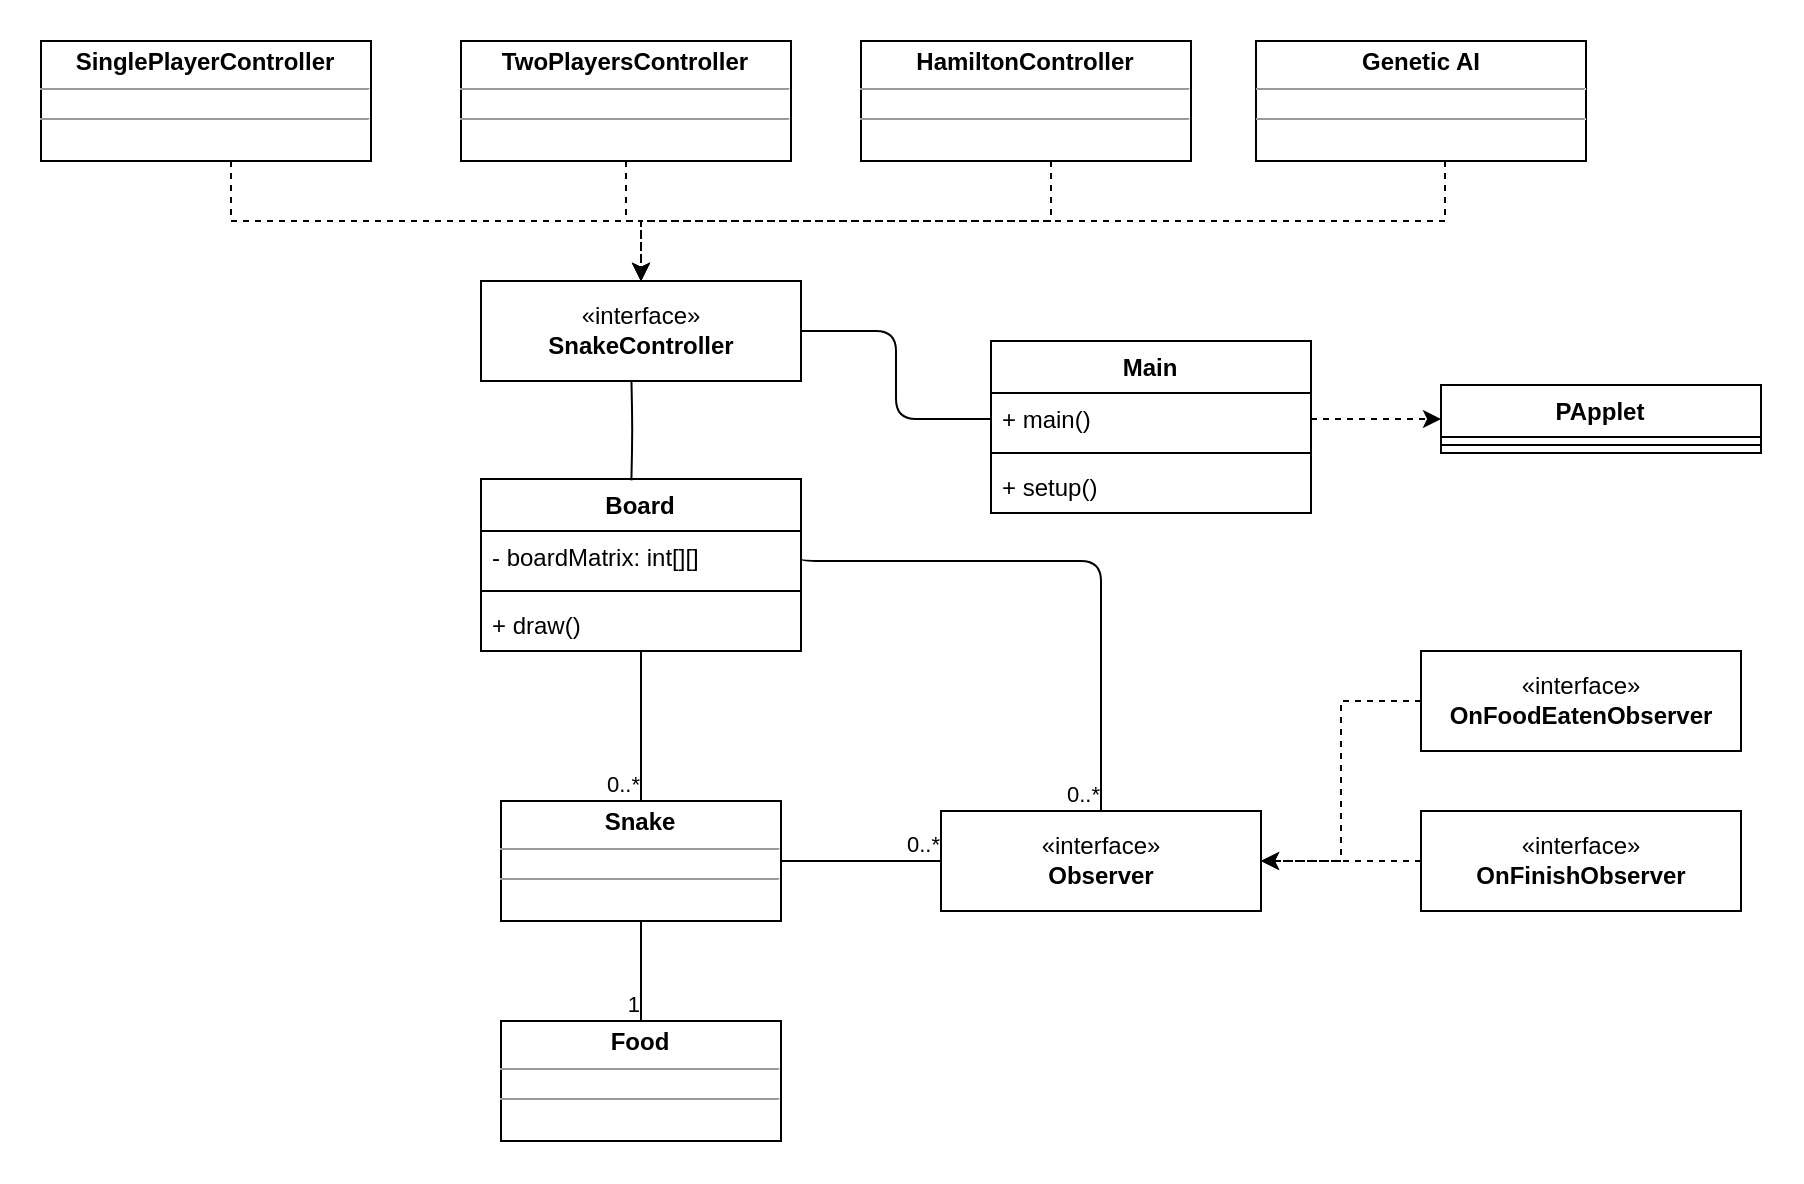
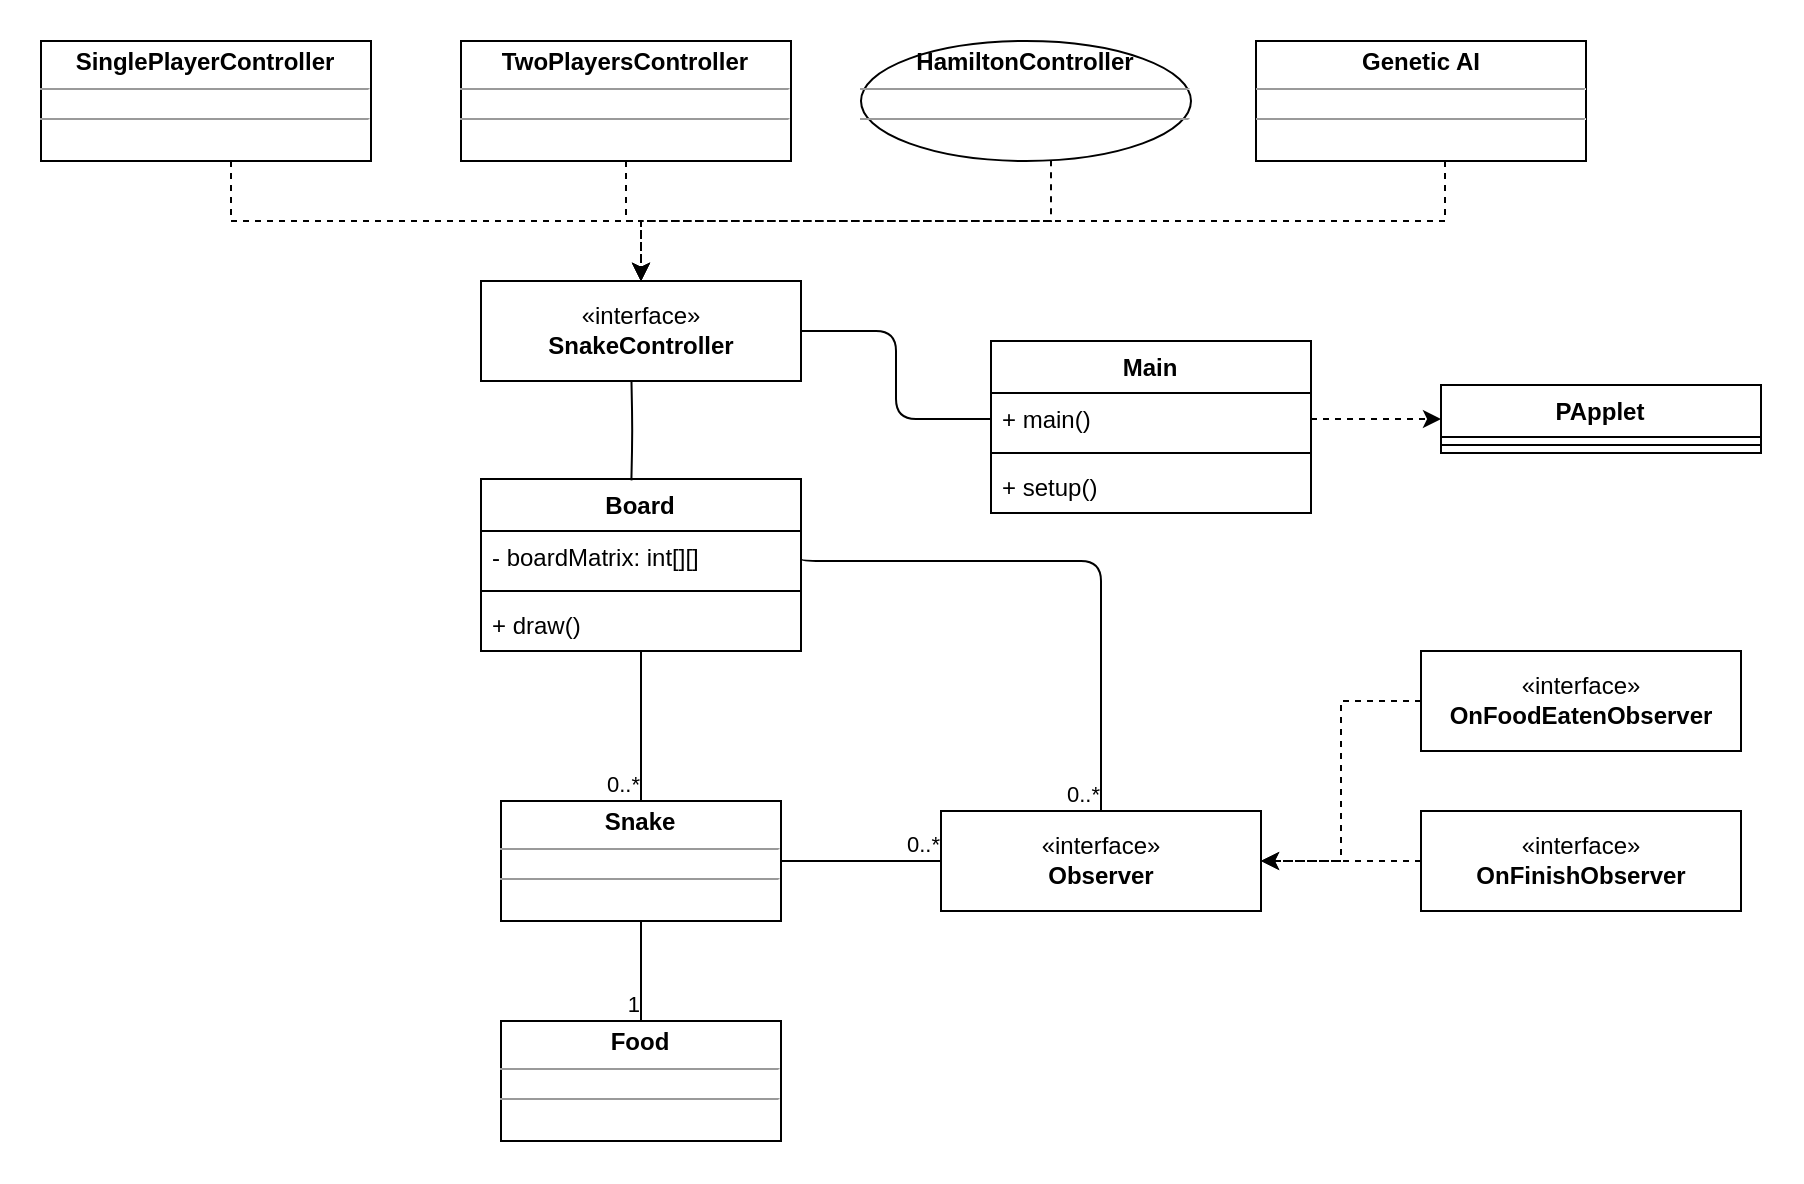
  <mxCell id="0" />
  <mxCell id="1" parent="0" />
  <mxCell id="2" value="&lt;p style=&quot;margin: 0px ; margin-top: 4px ; text-align: center&quot;&gt;&lt;b&gt;Snake&lt;/b&gt;&lt;/p&gt;&lt;hr size=&quot;1&quot;&gt;&lt;div style=&quot;height: 2px&quot;&gt;&lt;/div&gt;&lt;hr size=&quot;1&quot;&gt;&lt;div style=&quot;height: 2px&quot;&gt;&lt;/div&gt;" style="verticalAlign=top;align=left;overflow=fill;fontSize=12;fontFamily=Helvetica;html=1;" parent="1" vertex="1"><mxGeometry x="250" y="400" width="140" height="60" as="geometry" /></mxCell>
  <mxCell id="3" style="edgeStyle=orthogonalEdgeStyle;rounded=0;orthogonalLoop=1;jettySize=auto;html=1;entryX=1;entryY=0.5;entryDx=0;entryDy=0;dashed=1;" parent="1" source="4" target="12" edge="1"><mxGeometry relative="1" as="geometry" /></mxCell>
  <mxCell id="4" value="«interface»&lt;br&gt;&lt;b&gt;OnFoodEatenObserver&lt;/b&gt;" style="html=1;" parent="1" vertex="1"><mxGeometry x="710" y="325" width="160" height="50" as="geometry" /></mxCell>
  <mxCell id="5" value="" style="endArrow=none;html=1;edgeStyle=orthogonalEdgeStyle;entryX=0.5;entryY=0;entryDx=0;entryDy=0;exitX=0.5;exitY=1.009;exitDx=0;exitDy=0;exitPerimeter=0;" parent="1" source="18" target="2" edge="1"><mxGeometry relative="1" as="geometry"><mxPoint x="320" y="350" as="sourcePoint" /><mxPoint x="480" y="360" as="targetPoint" /></mxGeometry></mxCell>
  <mxCell id="6" value="0..*" style="edgeLabel;resizable=0;html=1;align=right;verticalAlign=bottom;" parent="5" connectable="0" vertex="1"><mxGeometry x="1" relative="1" as="geometry" /></mxCell>
  <mxCell id="7" value="&lt;p style=&quot;margin: 0px ; margin-top: 4px ; text-align: center&quot;&gt;&lt;b&gt;Food&lt;/b&gt;&lt;/p&gt;&lt;hr size=&quot;1&quot;&gt;&lt;div style=&quot;height: 2px&quot;&gt;&lt;/div&gt;&lt;hr size=&quot;1&quot;&gt;&lt;div style=&quot;height: 2px&quot;&gt;&lt;/div&gt;" style="verticalAlign=top;align=left;overflow=fill;fontSize=12;fontFamily=Helvetica;html=1;" parent="1" vertex="1"><mxGeometry x="250" y="510" width="140" height="60" as="geometry" /></mxCell>
  <mxCell id="8" value="" style="endArrow=none;html=1;edgeStyle=orthogonalEdgeStyle;exitX=0.5;exitY=1;exitDx=0;exitDy=0;entryX=0.5;entryY=0;entryDx=0;entryDy=0;" parent="1" source="2" target="7" edge="1"><mxGeometry relative="1" as="geometry"><mxPoint x="330" y="340" as="sourcePoint" /><mxPoint x="330" y="420" as="targetPoint" /></mxGeometry></mxCell>
  <mxCell id="9" value="1" style="edgeLabel;resizable=0;html=1;align=right;verticalAlign=bottom;" parent="8" connectable="0" vertex="1"><mxGeometry x="1" relative="1" as="geometry" /></mxCell>
  <mxCell id="10" style="edgeStyle=orthogonalEdgeStyle;rounded=0;orthogonalLoop=1;jettySize=auto;html=1;dashed=1;" parent="1" source="11" target="12" edge="1"><mxGeometry relative="1" as="geometry" /></mxCell>
  <mxCell id="11" value="«interface»&lt;br&gt;&lt;b&gt;OnFinishObserver&lt;/b&gt;" style="html=1;" parent="1" vertex="1"><mxGeometry x="710" y="405" width="160" height="50" as="geometry" /></mxCell>
  <mxCell id="12" value="«interface»&lt;br&gt;&lt;b&gt;Observer&lt;/b&gt;" style="html=1;" parent="1" vertex="1"><mxGeometry x="470" y="405" width="160" height="50" as="geometry" /></mxCell>
  <mxCell id="13" value="" style="endArrow=none;html=1;edgeStyle=orthogonalEdgeStyle;exitX=1;exitY=0.5;exitDx=0;exitDy=0;entryX=0;entryY=0.5;entryDx=0;entryDy=0;" parent="1" source="2" target="12" edge="1"><mxGeometry relative="1" as="geometry"><mxPoint x="330" y="340" as="sourcePoint" /><mxPoint x="330" y="410" as="targetPoint" /><Array as="points"><mxPoint x="470" y="430" /></Array></mxGeometry></mxCell>
  <mxCell id="14" value="0..*" style="edgeLabel;resizable=0;html=1;align=right;verticalAlign=bottom;" parent="13" connectable="0" vertex="1"><mxGeometry x="1" relative="1" as="geometry" /></mxCell>
  <mxCell id="15" value="Board" style="swimlane;fontStyle=1;align=center;verticalAlign=top;childLayout=stackLayout;horizontal=1;startSize=26;horizontalStack=0;resizeParent=1;resizeParentMax=0;resizeLast=0;collapsible=1;marginBottom=0;" parent="1" vertex="1"><mxGeometry x="240" y="239" width="160" height="86" as="geometry" /></mxCell>
  <mxCell id="16" value="- boardMatrix: int[][]" style="text;strokeColor=none;fillColor=none;align=left;verticalAlign=top;spacingLeft=4;spacingRight=4;overflow=hidden;rotatable=0;points=[[0,0.5],[1,0.5]];portConstraint=eastwest;" parent="15" vertex="1"><mxGeometry y="26" width="160" height="26" as="geometry" /></mxCell>
  <mxCell id="17" value="" style="line;strokeWidth=1;fillColor=none;align=left;verticalAlign=middle;spacingTop=-1;spacingLeft=3;spacingRight=3;rotatable=0;labelPosition=right;points=[];portConstraint=eastwest;" parent="15" vertex="1"><mxGeometry y="52" width="160" height="8" as="geometry" /></mxCell>
  <mxCell id="18" value="+ draw()" style="text;strokeColor=none;fillColor=none;align=left;verticalAlign=top;spacingLeft=4;spacingRight=4;overflow=hidden;rotatable=0;points=[[0,0.5],[1,0.5]];portConstraint=eastwest;" parent="15" vertex="1"><mxGeometry y="60" width="160" height="26" as="geometry" /></mxCell>
  <mxCell id="19" value="" style="endArrow=none;html=1;edgeStyle=orthogonalEdgeStyle;exitX=0.466;exitY=1.001;exitDx=0;exitDy=0;exitPerimeter=0;entryX=0.47;entryY=0.008;entryDx=0;entryDy=0;entryPerimeter=0;" parent="1" target="15" edge="1"><mxGeometry relative="1" as="geometry"><mxPoint x="315.24" y="190.06" as="sourcePoint" /><mxPoint x="315" y="230" as="targetPoint" /></mxGeometry></mxCell>
  <mxCell id="20" value="«interface»&lt;br&gt;&lt;b&gt;SnakeController&lt;/b&gt;" style="html=1;" parent="1" vertex="1"><mxGeometry x="240" y="140" width="160" height="50" as="geometry" /></mxCell>
  <mxCell id="21" style="edgeStyle=orthogonalEdgeStyle;rounded=0;orthogonalLoop=1;jettySize=auto;html=1;entryX=0.5;entryY=0;entryDx=0;entryDy=0;dashed=1;" parent="1" source="22" target="20" edge="1"><mxGeometry relative="1" as="geometry"><Array as="points"><mxPoint x="115" y="110" /><mxPoint x="320" y="110" /></Array></mxGeometry></mxCell>
  <mxCell id="22" value="&lt;p style=&quot;margin: 0px ; margin-top: 4px ; text-align: center&quot;&gt;&lt;b&gt;SinglePlayerController&lt;/b&gt;&lt;/p&gt;&lt;hr size=&quot;1&quot;&gt;&lt;div style=&quot;height: 2px&quot;&gt;&lt;/div&gt;&lt;hr size=&quot;1&quot;&gt;&lt;div style=&quot;height: 2px&quot;&gt;&lt;/div&gt;" style="verticalAlign=top;align=left;overflow=fill;fontSize=12;fontFamily=Helvetica;html=1;" parent="1" vertex="1"><mxGeometry x="20" y="20" width="165" height="60" as="geometry" /></mxCell>
  <mxCell id="23" style="edgeStyle=orthogonalEdgeStyle;rounded=0;orthogonalLoop=1;jettySize=auto;html=1;entryX=0.5;entryY=0;entryDx=0;entryDy=0;dashed=1;" parent="1" source="24" target="20" edge="1"><mxGeometry relative="1" as="geometry" /></mxCell>
  <mxCell id="24" value="&lt;p style=&quot;margin: 0px ; margin-top: 4px ; text-align: center&quot;&gt;&lt;b&gt;TwoPlayersController&lt;/b&gt;&lt;/p&gt;&lt;hr size=&quot;1&quot;&gt;&lt;div style=&quot;height: 2px&quot;&gt;&lt;/div&gt;&lt;hr size=&quot;1&quot;&gt;&lt;div style=&quot;height: 2px&quot;&gt;&lt;/div&gt;" style="verticalAlign=top;align=left;overflow=fill;fontSize=12;fontFamily=Helvetica;html=1;" parent="1" vertex="1"><mxGeometry x="230" y="20" width="165" height="60" as="geometry" /></mxCell>
  <mxCell id="25" style="edgeStyle=orthogonalEdgeStyle;rounded=0;orthogonalLoop=1;jettySize=auto;html=1;entryX=0.5;entryY=0;entryDx=0;entryDy=0;dashed=1;" parent="1" source="26" target="20" edge="1"><mxGeometry relative="1" as="geometry"><Array as="points"><mxPoint x="525" y="110" /><mxPoint x="320" y="110" /></Array></mxGeometry></mxCell>
- <mxCell id="26" value="&lt;p style=&quot;margin: 0px ; margin-top: 4px ; text-align: center&quot;&gt;&lt;b&gt;HamiltonController&lt;/b&gt;&lt;/p&gt;&lt;hr size=&quot;1&quot;&gt;&lt;div style=&quot;height: 2px&quot;&gt;&lt;/div&gt;&lt;hr size=&quot;1&quot;&gt;&lt;div style=&quot;height: 2px&quot;&gt;&lt;/div&gt;" style="verticalAlign=top;align=left;overflow=fill;fontSize=12;fontFamily=Helvetica;html=1;" parent="1" vertex="1"><mxGeometry x="430" y="20" width="165" height="60" as="geometry" /></mxCell>
+ <mxCell id="26" value="&lt;p style=&quot;margin: 0px ; margin-top: 4px ; text-align: center&quot;&gt;&lt;b&gt;HamiltonController&lt;/b&gt;&lt;/p&gt;&lt;hr size=&quot;1&quot;&gt;&lt;div style=&quot;height: 2px&quot;&gt;&lt;/div&gt;&lt;hr size=&quot;1&quot;&gt;&lt;div style=&quot;height: 2px&quot;&gt;&lt;/div&gt;" style="ellipse;verticalAlign=top;align=left;overflow=fill;fontSize=12;fontFamily=Helvetica;html=1;" parent="1" vertex="1"><mxGeometry x="430" y="20" width="165" height="60" as="geometry" /></mxCell>
  <mxCell id="27" value="Main" style="swimlane;fontStyle=1;align=center;verticalAlign=top;childLayout=stackLayout;horizontal=1;startSize=26;horizontalStack=0;resizeParent=1;resizeParentMax=0;resizeLast=0;collapsible=1;marginBottom=0;" parent="1" vertex="1"><mxGeometry x="495" y="170" width="160" height="86" as="geometry" /></mxCell>
  <mxCell id="28" value="+ main()" style="text;strokeColor=none;fillColor=none;align=left;verticalAlign=top;spacingLeft=4;spacingRight=4;overflow=hidden;rotatable=0;points=[[0,0.5],[1,0.5]];portConstraint=eastwest;" parent="27" vertex="1"><mxGeometry y="26" width="160" height="26" as="geometry" /></mxCell>
  <mxCell id="29" value="" style="line;strokeWidth=1;fillColor=none;align=left;verticalAlign=middle;spacingTop=-1;spacingLeft=3;spacingRight=3;rotatable=0;labelPosition=right;points=[];portConstraint=eastwest;" parent="27" vertex="1"><mxGeometry y="52" width="160" height="8" as="geometry" /></mxCell>
  <mxCell id="30" value="+ setup()" style="text;strokeColor=none;fillColor=none;align=left;verticalAlign=top;spacingLeft=4;spacingRight=4;overflow=hidden;rotatable=0;points=[[0,0.5],[1,0.5]];portConstraint=eastwest;" parent="27" vertex="1"><mxGeometry y="60" width="160" height="26" as="geometry" /></mxCell>
  <mxCell id="31" value="PApplet" style="swimlane;fontStyle=1;align=center;verticalAlign=top;childLayout=stackLayout;horizontal=1;startSize=26;horizontalStack=0;resizeParent=1;resizeParentMax=0;resizeLast=0;collapsible=1;marginBottom=0;" parent="1" vertex="1"><mxGeometry x="720" y="192" width="160" height="34" as="geometry" /></mxCell>
  <mxCell id="32" value="" style="line;strokeWidth=1;fillColor=none;align=left;verticalAlign=middle;spacingTop=-1;spacingLeft=3;spacingRight=3;rotatable=0;labelPosition=right;points=[];portConstraint=eastwest;" parent="31" vertex="1"><mxGeometry y="26" width="160" height="8" as="geometry" /></mxCell>
  <mxCell id="33" style="edgeStyle=orthogonalEdgeStyle;rounded=0;orthogonalLoop=1;jettySize=auto;html=1;entryX=0;entryY=0.5;entryDx=0;entryDy=0;dashed=1;" parent="1" source="28" target="31" edge="1"><mxGeometry relative="1" as="geometry" /></mxCell>
  <mxCell id="34" value="" style="endArrow=none;html=1;edgeStyle=orthogonalEdgeStyle;entryX=1;entryY=0.5;entryDx=0;entryDy=0;exitX=0;exitY=0.5;exitDx=0;exitDy=0;" parent="1" source="28" target="20" edge="1"><mxGeometry relative="1" as="geometry"><mxPoint x="330" y="335.234" as="sourcePoint" /><mxPoint x="330" y="410" as="targetPoint" /></mxGeometry></mxCell>
  <mxCell id="35" value="" style="endArrow=none;html=1;edgeStyle=orthogonalEdgeStyle;exitX=1;exitY=0.5;exitDx=0;exitDy=0;entryX=0.5;entryY=0;entryDx=0;entryDy=0;" parent="1" source="16" target="12" edge="1"><mxGeometry relative="1" as="geometry"><mxPoint x="470" y="325" as="sourcePoint" /><mxPoint x="550" y="325" as="targetPoint" /><Array as="points"><mxPoint x="400" y="280" /><mxPoint x="550" y="280" /></Array></mxGeometry></mxCell>
  <mxCell id="36" value="0..*" style="edgeLabel;resizable=0;html=1;align=right;verticalAlign=bottom;" parent="35" connectable="0" vertex="1"><mxGeometry x="1" relative="1" as="geometry" /></mxCell>
  <mxCell id="37" style="edgeStyle=orthogonalEdgeStyle;rounded=0;orthogonalLoop=1;jettySize=auto;html=1;entryX=0.5;entryY=0;entryDx=0;entryDy=0;dashed=1;" edge="1" parent="1" source="38" target="20"><mxGeometry relative="1" as="geometry"><Array as="points"><mxPoint x="722" y="110" /><mxPoint x="320" y="110" /></Array></mxGeometry></mxCell>
  <mxCell id="38" value="&lt;p style=&quot;margin: 0px ; margin-top: 4px ; text-align: center&quot;&gt;&lt;b&gt;Genetic AI&lt;/b&gt;&lt;/p&gt;&lt;hr size=&quot;1&quot;&gt;&lt;div style=&quot;height: 2px&quot;&gt;&lt;/div&gt;&lt;hr size=&quot;1&quot;&gt;&lt;div style=&quot;height: 2px&quot;&gt;&lt;/div&gt;" style="verticalAlign=top;align=left;overflow=fill;fontSize=12;fontFamily=Helvetica;html=1;" vertex="1" parent="1"><mxGeometry x="627.5" y="20" width="165" height="60" as="geometry" /></mxCell>
